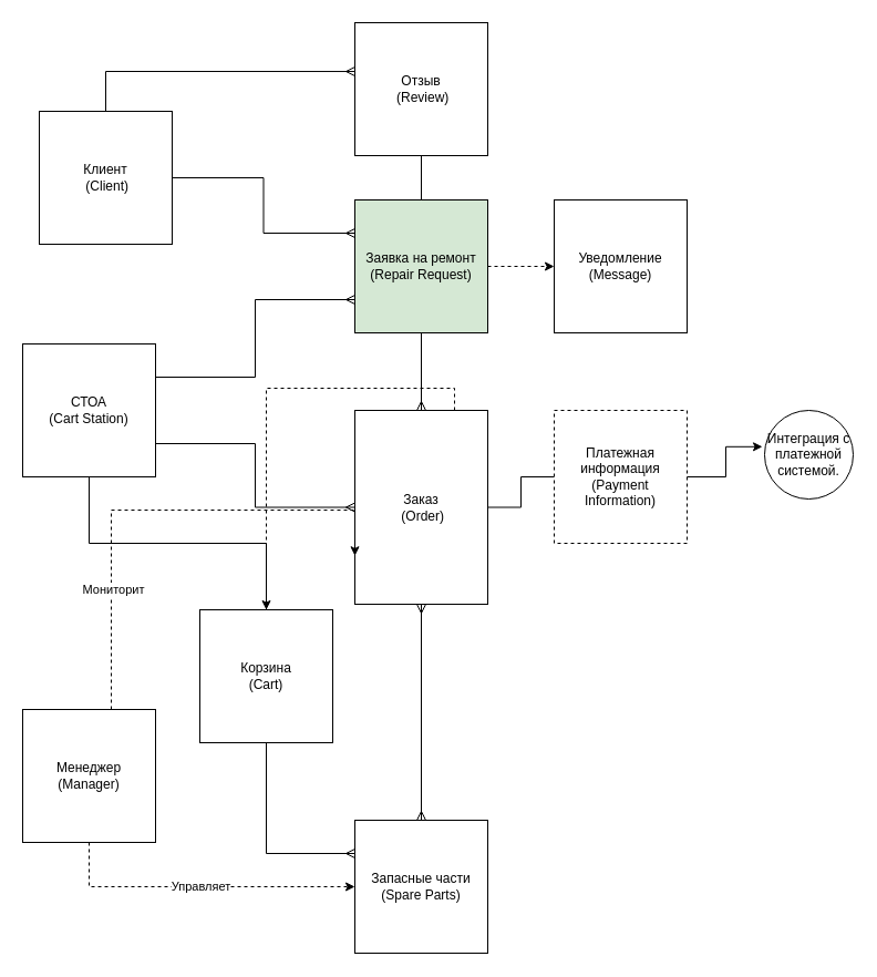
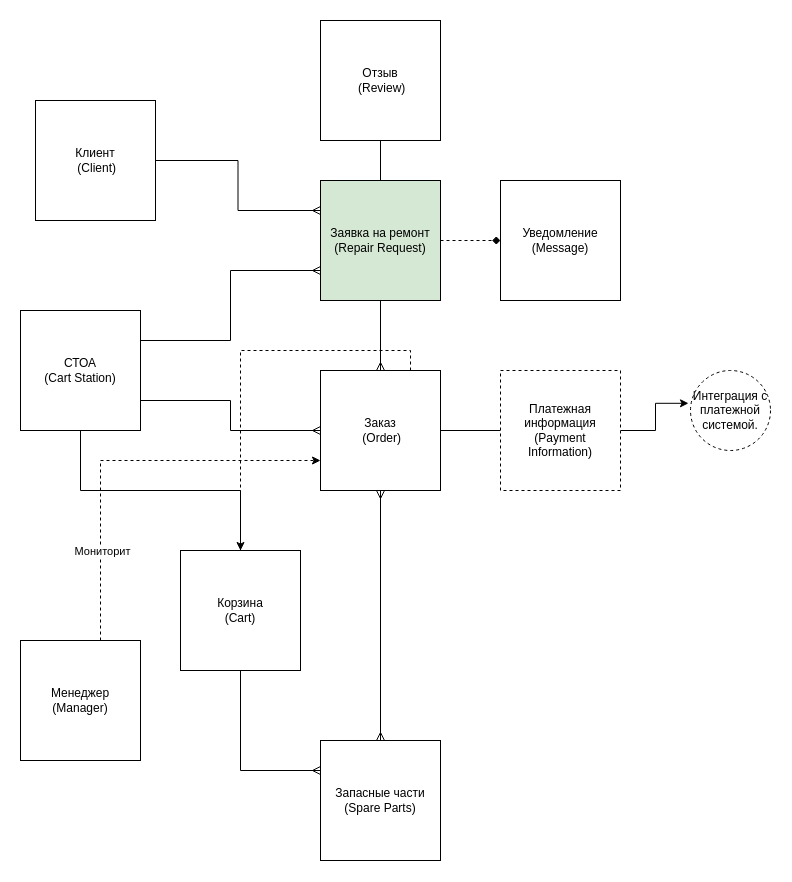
  <mxCell id="0" />
  <mxCell id="1" parent="0" />
- <mxCell id="2" value="Интеграция с платежной системой." style="ellipse;whiteSpace=wrap;html=1;aspect=fixed;" parent="1" vertex="1"><mxGeometry x="690" y="370" width="80" height="80" as="geometry" /></mxCell>
+ <mxCell id="2" value="Интеграция с платежной системой." style="ellipse;whiteSpace=wrap;html=1;aspect=fixed;dashed=1;" parent="1" vertex="1"><mxGeometry x="690" y="370" width="80" height="80" as="geometry" /></mxCell>
  <mxCell id="3" style="edgeStyle=orthogonalEdgeStyle;rounded=0;orthogonalLoop=1;jettySize=auto;html=1;endArrow=ERmany;endFill=0;startArrow=ERmany;startFill=0;" edge="1" parent="1" source="6" target="22"><mxGeometry relative="1" as="geometry" /></mxCell>
  <mxCell id="4" style="edgeStyle=orthogonalEdgeStyle;rounded=0;orthogonalLoop=1;jettySize=auto;html=1;exitX=1;exitY=0.5;exitDx=0;exitDy=0;entryX=0;entryY=0.5;entryDx=0;entryDy=0;endArrow=none;endFill=0;" edge="1" parent="1" source="6" target="16"><mxGeometry relative="1" as="geometry" /></mxCell>
  <mxCell id="5" style="edgeStyle=orthogonalEdgeStyle;rounded=0;orthogonalLoop=1;jettySize=auto;html=1;exitX=0.75;exitY=0;exitDx=0;exitDy=0;dashed=1;" edge="1" parent="1" source="6" target="29"><mxGeometry relative="1" as="geometry" /></mxCell>
- <mxCell id="6" value="Заказ&lt;br&gt;&amp;nbsp;(Order)" style="whiteSpace=wrap;html=1;aspect=fixed;" vertex="1" parent="1"><mxGeometry x="320" y="370" width="120" height="175" as="geometry" /></mxCell>
+ <mxCell id="6" value="Заказ&lt;br&gt;&amp;nbsp;(Order)" style="whiteSpace=wrap;html=1;aspect=fixed;" vertex="1" parent="1"><mxGeometry x="320" y="370" width="120" height="120" as="geometry" /></mxCell>
  <mxCell id="7" style="edgeStyle=orthogonalEdgeStyle;rounded=0;orthogonalLoop=1;jettySize=auto;html=1;exitX=1;exitY=0.5;exitDx=0;exitDy=0;entryX=0;entryY=0.25;entryDx=0;entryDy=0;strokeColor=default;endArrow=ERmany;endFill=0;" edge="1" parent="1" source="8" target="15"><mxGeometry relative="1" as="geometry" /></mxCell>
  <mxCell id="8" value="Клиент&lt;br&gt;&amp;nbsp;(Client)" style="whiteSpace=wrap;html=1;aspect=fixed;" vertex="1" parent="1"><mxGeometry x="35" y="100" width="120" height="120" as="geometry" /></mxCell>
  <mxCell id="9" style="edgeStyle=orthogonalEdgeStyle;rounded=0;orthogonalLoop=1;jettySize=auto;html=1;exitX=1;exitY=0.25;exitDx=0;exitDy=0;entryX=0;entryY=0.75;entryDx=0;entryDy=0;endArrow=ERmany;endFill=0;" edge="1" parent="1" source="12" target="15"><mxGeometry relative="1" as="geometry" /></mxCell>
  <mxCell id="10" style="edgeStyle=orthogonalEdgeStyle;rounded=0;orthogonalLoop=1;jettySize=auto;html=1;exitX=1;exitY=0.75;exitDx=0;exitDy=0;entryX=0;entryY=0.5;entryDx=0;entryDy=0;endArrow=ERmany;endFill=0;" edge="1" parent="1" source="12" target="6"><mxGeometry relative="1" as="geometry" /></mxCell>
  <mxCell id="11" style="edgeStyle=orthogonalEdgeStyle;rounded=0;orthogonalLoop=1;jettySize=auto;html=1;exitX=0.5;exitY=1;exitDx=0;exitDy=0;entryX=0.5;entryY=0;entryDx=0;entryDy=0;endArrow=none;endFill=0;" edge="1" parent="1" source="12" target="29"><mxGeometry relative="1" as="geometry" /></mxCell>
  <mxCell id="12" value="СТОА &lt;br&gt;(Cart Station)" style="whiteSpace=wrap;html=1;aspect=fixed;" vertex="1" parent="1"><mxGeometry x="20" y="310" width="120" height="120" as="geometry" /></mxCell>
  <mxCell id="13" style="edgeStyle=orthogonalEdgeStyle;rounded=0;orthogonalLoop=1;jettySize=auto;html=1;exitX=0.5;exitY=1;exitDx=0;exitDy=0;endArrow=ERmany;endFill=0;" edge="1" parent="1" source="15" target="6"><mxGeometry relative="1" as="geometry" /></mxCell>
- <mxCell id="14" style="edgeStyle=orthogonalEdgeStyle;rounded=0;orthogonalLoop=1;jettySize=auto;html=1;exitX=1;exitY=0.5;exitDx=0;exitDy=0;dashed=1;" edge="1" parent="1" source="15" target="27"><mxGeometry relative="1" as="geometry" /></mxCell>
+ <mxCell id="14" style="edgeStyle=orthogonalEdgeStyle;rounded=0;orthogonalLoop=1;jettySize=auto;html=1;exitX=1;exitY=0.5;exitDx=0;exitDy=0;dashed=1;endArrow=diamond;" edge="1" parent="1" source="15" target="27"><mxGeometry relative="1" as="geometry" /></mxCell>
  <mxCell id="15" value="Заявка на ремонт&lt;br&gt;(Repair Request)" style="whiteSpace=wrap;html=1;aspect=fixed;fillColor=#d5e8d4;" vertex="1" parent="1"><mxGeometry x="320" y="180" width="120" height="120" as="geometry" /></mxCell>
  <mxCell id="16" value="Платежная информация (Payment Information)" style="whiteSpace=wrap;html=1;aspect=fixed;dashed=1;" vertex="1" parent="1"><mxGeometry x="500" y="370" width="120" height="120" as="geometry" /></mxCell>
- <mxCell id="17" style="edgeStyle=orthogonalEdgeStyle;rounded=0;orthogonalLoop=1;jettySize=auto;html=1;dashed=1;" edge="1" parent="1" source="21" target="22"><mxGeometry relative="1" as="geometry"><Array as="points"><mxPoint x="80" y="800" /></Array></mxGeometry></mxCell>
- <mxCell id="18" value="Управляет" style="edgeLabel;html=1;align=center;verticalAlign=middle;resizable=0;points=[];" vertex="1" connectable="0" parent="17"><mxGeometry x="-0.001" y="1" relative="1" as="geometry"><mxPoint as="offset" /></mxGeometry></mxCell>
  <mxCell id="19" style="edgeStyle=orthogonalEdgeStyle;rounded=0;orthogonalLoop=1;jettySize=auto;html=1;exitX=0.5;exitY=0;exitDx=0;exitDy=0;entryX=0;entryY=0.75;entryDx=0;entryDy=0;dashed=1;" edge="1" parent="1" target="6"><mxGeometry relative="1" as="geometry"><mxPoint x="70" y="700" as="sourcePoint" /><mxPoint x="310" y="520" as="targetPoint" /><Array as="points"><mxPoint x="100" y="700" /><mxPoint x="100" y="460" /></Array></mxGeometry></mxCell>
  <mxCell id="20" value="Мониторит" style="edgeLabel;html=1;align=center;verticalAlign=middle;resizable=0;points=[];" vertex="1" connectable="0" parent="19"><mxGeometry x="-0.089" y="-1" relative="1" as="geometry"><mxPoint y="43" as="offset" /></mxGeometry></mxCell>
  <mxCell id="21" value="Менеджер&lt;br&gt;(Manager)" style="whiteSpace=wrap;html=1;aspect=fixed;" vertex="1" parent="1"><mxGeometry x="20" y="640" width="120" height="120" as="geometry" /></mxCell>
  <mxCell id="22" value="Запасные части (Spare Parts)" style="whiteSpace=wrap;html=1;aspect=fixed;" vertex="1" parent="1"><mxGeometry x="320" y="740" width="120" height="120" as="geometry" /></mxCell>
  <mxCell id="23" style="edgeStyle=orthogonalEdgeStyle;rounded=0;orthogonalLoop=1;jettySize=auto;html=1;exitX=1;exitY=0.5;exitDx=0;exitDy=0;entryX=-0.025;entryY=0.41;entryDx=0;entryDy=0;entryPerimeter=0;" edge="1" parent="1" source="16" target="2"><mxGeometry relative="1" as="geometry" /></mxCell>
  <mxCell id="24" style="rounded=0;orthogonalLoop=1;jettySize=auto;html=1;exitX=0.5;exitY=1;exitDx=0;exitDy=0;entryX=0.5;entryY=0;entryDx=0;entryDy=0;endArrow=none;endFill=0;" edge="1" parent="1" source="25" target="15"><mxGeometry relative="1" as="geometry" /></mxCell>
  <mxCell id="25" value="Отзыв&lt;br&gt;&amp;nbsp;(Review)" style="whiteSpace=wrap;html=1;aspect=fixed;" vertex="1" parent="1"><mxGeometry x="320" y="20" width="120" height="120" as="geometry" /></mxCell>
- <mxCell id="26" style="edgeStyle=orthogonalEdgeStyle;rounded=0;orthogonalLoop=1;jettySize=auto;html=1;exitX=0.5;exitY=0;exitDx=0;exitDy=0;entryX=0;entryY=0.367;entryDx=0;entryDy=0;entryPerimeter=0;endArrow=ERmany;endFill=0;" edge="1" parent="1" source="8" target="25"><mxGeometry relative="1" as="geometry" /></mxCell>
  <mxCell id="27" value="Уведомление&lt;br&gt;(Message)" style="whiteSpace=wrap;html=1;aspect=fixed;" vertex="1" parent="1"><mxGeometry x="500" y="180" width="120" height="120" as="geometry" /></mxCell>
  <mxCell id="28" style="edgeStyle=orthogonalEdgeStyle;rounded=0;orthogonalLoop=1;jettySize=auto;html=1;exitX=0.5;exitY=1;exitDx=0;exitDy=0;entryX=0;entryY=0.25;entryDx=0;entryDy=0;endArrow=ERmany;endFill=0;" edge="1" parent="1" source="29" target="22"><mxGeometry relative="1" as="geometry" /></mxCell>
  <mxCell id="29" value="Корзина&lt;br&gt;(Cart)" style="whiteSpace=wrap;html=1;aspect=fixed;" vertex="1" parent="1"><mxGeometry x="180" y="550" width="120" height="120" as="geometry" /></mxCell>
